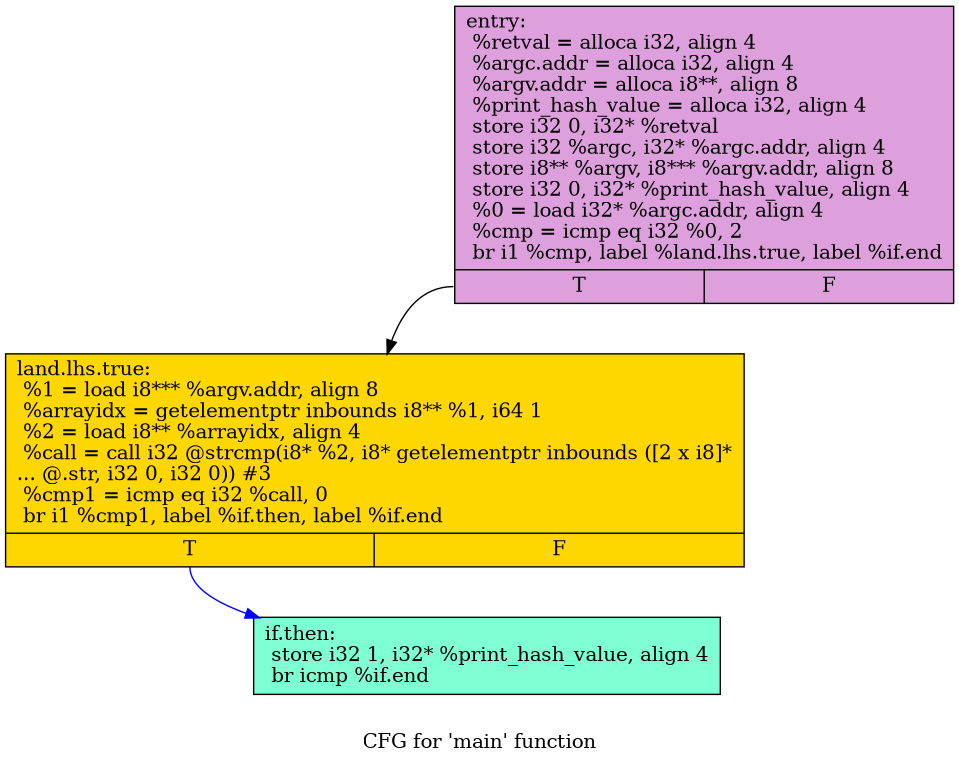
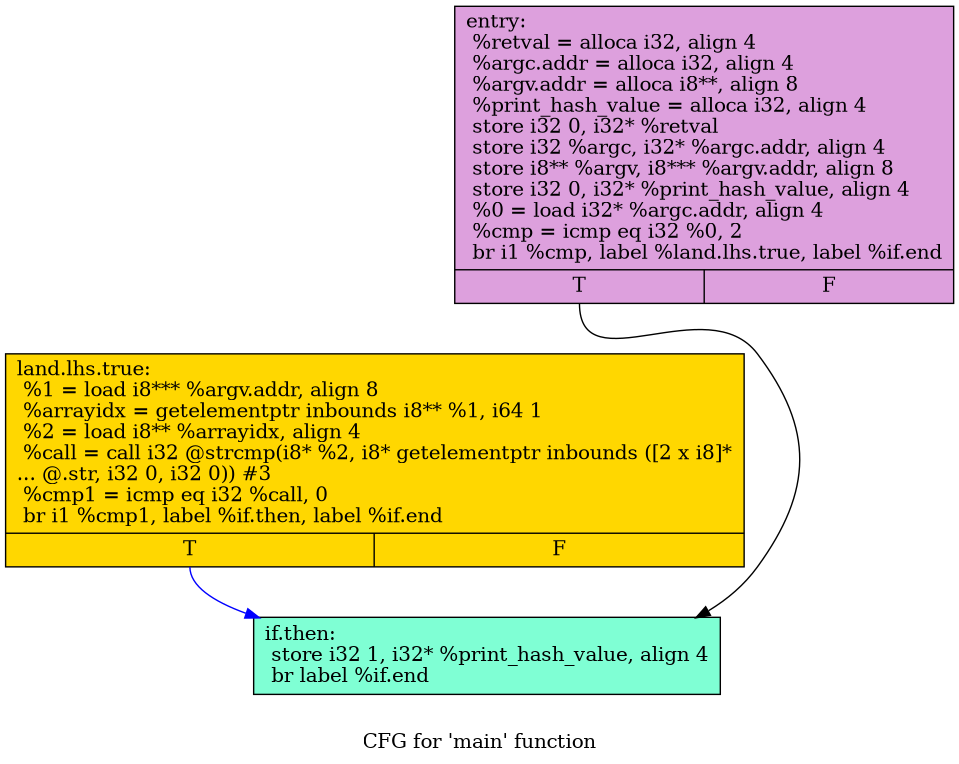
  digraph {
    label="CFG for 'main' function"
    node [shape=record style=filled]
    edge [tailport=s0]
    n1 [fillcolor=plum label="{entry:\l  %retval = alloca i32, align 4\l  %argc.addr = alloca i32, align 4\l  %argv.addr = alloca i8**, align 8\l  %print_hash_value = alloca i32, align 4\l  store i32 0, i32* %retval\l  store i32 %argc, i32* %argc.addr, align 4\l  store i8** %argv, i8*** %argv.addr, align 8\l  store i32 0, i32* %print_hash_value, align 4\l  %0 = load i32* %argc.addr, align 4\l  %cmp = icmp eq i32 %0, 2\l  br i1 %cmp, label %land.lhs.true, label %if.end\l|{<s0>T|<s1>F}}"]
    n2 [fillcolor=gold label="{land.lhs.true:                                    \l  %1 = load i8*** %argv.addr, align 8\l  %arrayidx = getelementptr inbounds i8** %1, i64 1\l  %2 = load i8** %arrayidx, align 4\l  %call = call i32 @strcmp(i8* %2, i8* getelementptr inbounds ([2 x i8]*\l... @.str, i32 0, i32 0)) #3\l  %cmp1 = icmp eq i32 %call, 0\l  br i1 %cmp1, label %if.then, label %if.end\l|{<s0>T|<s1>F}}"]
-   n3 [fillcolor=aquamarine label="{if.then:                                          \l  store i32 1, i32* %print_hash_value, align 4\l  br icmp %if.end\l}"]
-   n1 -> n2 [color=black]
+   n3 [fillcolor=aquamarine label="{if.then:                                          \l  store i32 1, i32* %print_hash_value, align 4\l  br label %if.end\l}"]
+   n1 -> n3 [color=black]
    n2 -> n3 [color=blue]
  }
